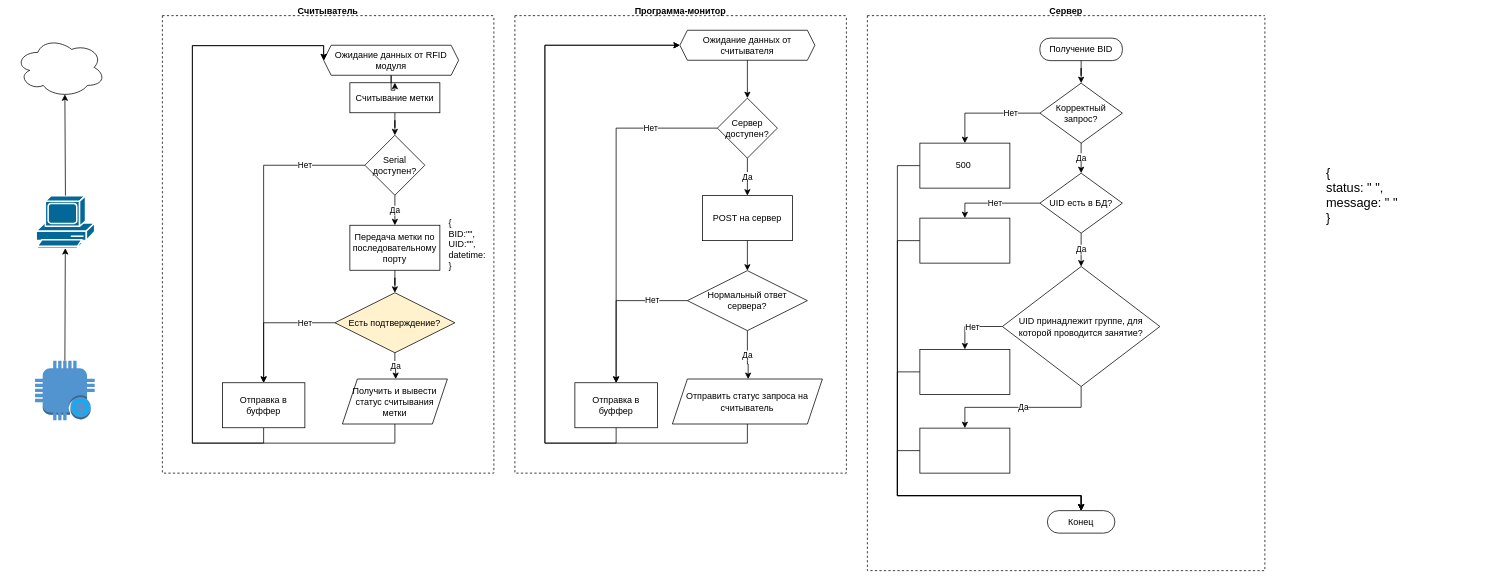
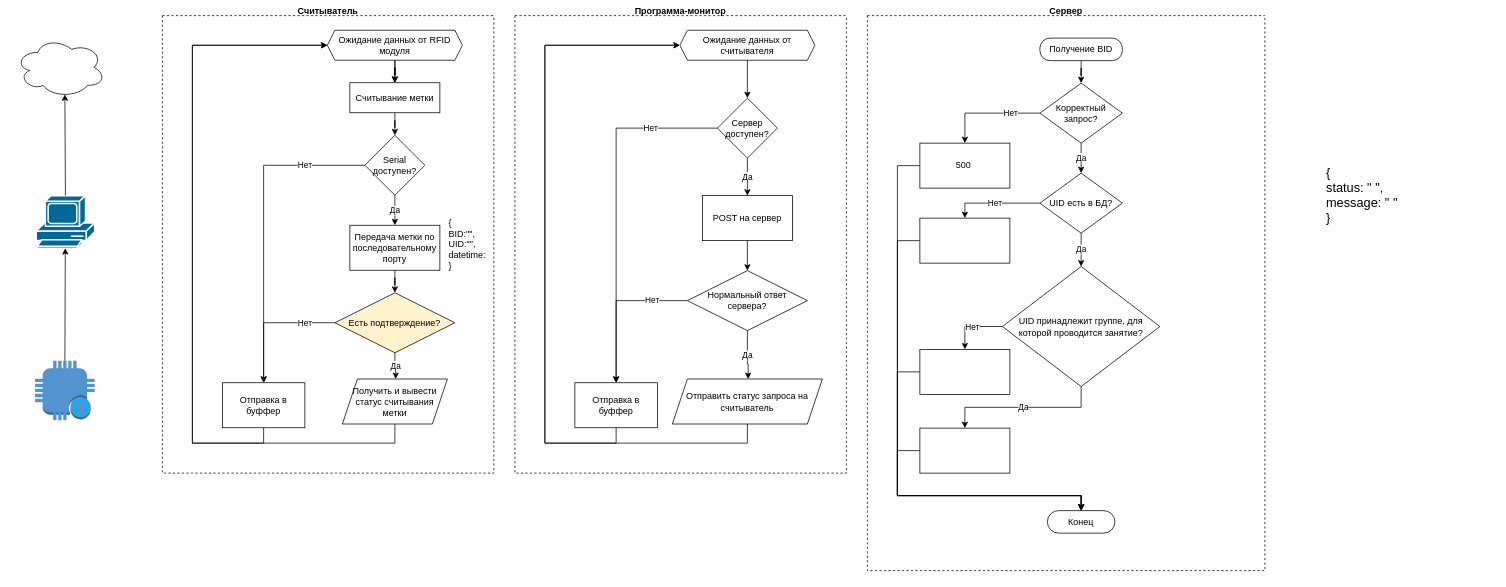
  <mxCell id="0" />
  <mxCell id="1" parent="0" />
  <mxCell id="2" value="" style="ellipse;shape=cloud;whiteSpace=wrap;html=1;" parent="1" vertex="1"><mxGeometry x="20" y="49" width="120" height="80" as="geometry" /></mxCell>
  <mxCell id="3" value="" style="shape=mxgraph.cisco.computers_and_peripherals.pc;sketch=0;html=1;pointerEvents=1;dashed=0;fillColor=#036897;strokeColor=#ffffff;strokeWidth=2;verticalLabelPosition=bottom;verticalAlign=top;align=center;outlineConnect=0;" parent="1" vertex="1"><mxGeometry x="47.75" y="260" width="78" height="70" as="geometry" /></mxCell>
  <mxCell id="4" value="" style="outlineConnect=0;dashed=0;verticalLabelPosition=bottom;verticalAlign=top;align=center;html=1;shape=mxgraph.aws3.alexa_enabled_device;fillColor=#5294CF;gradientColor=none;" parent="1" vertex="1"><mxGeometry x="46.25" y="480" width="79.5" height="79.5" as="geometry" /></mxCell>
  <mxCell id="5" value="" style="endArrow=classic;html=1;rounded=0;exitX=0.5;exitY=0;exitDx=0;exitDy=0;exitPerimeter=0;" parent="1" target="3" edge="1" source="4"><mxGeometry width="50" height="50" relative="1" as="geometry"><mxPoint x="206" y="350" as="sourcePoint" /><mxPoint x="246" y="450" as="targetPoint" /></mxGeometry></mxCell>
  <mxCell id="6" value="" style="endArrow=classic;html=1;rounded=0;entryX=0.55;entryY=0.95;entryDx=0;entryDy=0;entryPerimeter=0;exitX=0.5;exitY=0;exitDx=0;exitDy=0;exitPerimeter=0;" parent="1" source="3" target="2" edge="1"><mxGeometry width="50" height="50" relative="1" as="geometry"><mxPoint x="206" y="400" as="sourcePoint" /><mxPoint x="256" y="350" as="targetPoint" /></mxGeometry></mxCell>
  <mxCell id="7" value="Считыватель&#10;" style="swimlane;startSize=0;dashed=1;" vertex="1" parent="1"><mxGeometry x="216" y="20" width="442" height="610" as="geometry" /></mxCell>
  <mxCell id="8" style="edgeStyle=orthogonalEdgeStyle;rounded=0;orthogonalLoop=1;jettySize=auto;html=1;entryX=0.5;entryY=0;entryDx=0;entryDy=0;" edge="1" parent="7" source="9" target="12"><mxGeometry relative="1" as="geometry" /></mxCell>
- <mxCell id="9" value="Ожидание данных от RFID модуля" style="shape=hexagon;perimeter=hexagonPerimeter2;whiteSpace=wrap;html=1;fixedSize=1;size=10;" vertex="1" parent="7"><mxGeometry x="215" y="39.5" width="180" height="40" as="geometry" /></mxCell>
+ <mxCell id="9" value="Ожидание данных от RFID модуля" style="shape=hexagon;perimeter=hexagonPerimeter2;whiteSpace=wrap;html=1;fixedSize=1;size=10;" vertex="1" parent="7"><mxGeometry x="220" y="19.5" width="180" height="40" as="geometry" /></mxCell>
  <mxCell id="10" value="Serial доступен?" style="rhombus;whiteSpace=wrap;html=1;" vertex="1" parent="7"><mxGeometry x="270" y="159.5" width="80" height="80" as="geometry" /></mxCell>
  <mxCell id="11" style="edgeStyle=orthogonalEdgeStyle;rounded=0;orthogonalLoop=1;jettySize=auto;html=1;entryX=0.5;entryY=0;entryDx=0;entryDy=0;" edge="1" parent="7" source="12" target="10"><mxGeometry relative="1" as="geometry" /></mxCell>
  <mxCell id="12" value="Считывание метки" style="rounded=0;whiteSpace=wrap;html=1;" vertex="1" parent="7"><mxGeometry x="250" y="89.5" width="120" height="40" as="geometry" /></mxCell>
  <mxCell id="13" style="edgeStyle=orthogonalEdgeStyle;rounded=0;orthogonalLoop=1;jettySize=auto;html=1;entryX=0.5;entryY=0;entryDx=0;entryDy=0;" edge="1" parent="7" source="9" target="12"><mxGeometry relative="1" as="geometry" /></mxCell>
  <mxCell id="14" value="Передача метки по последовательному порту" style="rounded=0;whiteSpace=wrap;html=1;" vertex="1" parent="7"><mxGeometry x="250" y="279.5" width="120" height="60" as="geometry" /></mxCell>
  <mxCell id="15" value="Да" style="edgeStyle=orthogonalEdgeStyle;rounded=0;orthogonalLoop=1;jettySize=auto;html=1;entryX=0.5;entryY=0;entryDx=0;entryDy=0;" edge="1" parent="7" source="10" target="14"><mxGeometry relative="1" as="geometry" /></mxCell>
  <mxCell id="16" value="Есть подтверждение?" style="rhombus;whiteSpace=wrap;html=1;fillColor=#fff2cc;" vertex="1" parent="7"><mxGeometry x="230" y="369.5" width="160" height="80" as="geometry" /></mxCell>
  <mxCell id="17" style="edgeStyle=orthogonalEdgeStyle;rounded=0;orthogonalLoop=1;jettySize=auto;html=1;entryX=0.5;entryY=0;entryDx=0;entryDy=0;" edge="1" parent="7" source="14" target="16"><mxGeometry relative="1" as="geometry" /></mxCell>
  <mxCell id="18" style="edgeStyle=orthogonalEdgeStyle;rounded=0;orthogonalLoop=1;jettySize=auto;html=1;entryX=0;entryY=0.5;entryDx=0;entryDy=0;" edge="1" parent="7" source="19" target="9"><mxGeometry relative="1" as="geometry"><Array as="points"><mxPoint x="310" y="570" /><mxPoint x="40" y="570" /><mxPoint x="40" y="40" /></Array></mxGeometry></mxCell>
  <mxCell id="19" value="Получить и вывести статус считывания метки" style="shape=parallelogram;perimeter=parallelogramPerimeter;whiteSpace=wrap;html=1;fixedSize=1;" vertex="1" parent="7"><mxGeometry x="240" y="484.5" width="140" height="60" as="geometry" /></mxCell>
  <mxCell id="20" value="Да" style="edgeStyle=orthogonalEdgeStyle;rounded=0;orthogonalLoop=1;jettySize=auto;html=1;" edge="1" parent="7" source="16" target="19"><mxGeometry relative="1" as="geometry"><mxPoint x="310" y="479.5" as="targetPoint" /><Array as="points"><mxPoint x="310" y="464.5" /><mxPoint x="311" y="464.5" /></Array></mxGeometry></mxCell>
  <mxCell id="21" style="edgeStyle=orthogonalEdgeStyle;rounded=0;orthogonalLoop=1;jettySize=auto;html=1;entryX=0;entryY=0.5;entryDx=0;entryDy=0;" edge="1" parent="7" source="22" target="9"><mxGeometry relative="1" as="geometry"><Array as="points"><mxPoint x="135" y="570" /><mxPoint x="40" y="570" /><mxPoint x="40" y="40" /></Array></mxGeometry></mxCell>
  <mxCell id="22" value="Отправка в буффер" style="rounded=0;whiteSpace=wrap;html=1;" vertex="1" parent="7"><mxGeometry x="80" y="489.5" width="110" height="60" as="geometry" /></mxCell>
  <mxCell id="23" value="Нет" style="edgeStyle=orthogonalEdgeStyle;rounded=0;orthogonalLoop=1;jettySize=auto;html=1;entryX=0.5;entryY=0;entryDx=0;entryDy=0;" edge="1" parent="7" source="10" target="22"><mxGeometry x="-0.624" relative="1" as="geometry"><mxPoint as="offset" /></mxGeometry></mxCell>
  <mxCell id="24" value="Нет" style="edgeStyle=orthogonalEdgeStyle;rounded=0;orthogonalLoop=1;jettySize=auto;html=1;entryX=0.5;entryY=0;entryDx=0;entryDy=0;" edge="1" parent="7" source="16" target="22"><mxGeometry x="-0.543" relative="1" as="geometry"><mxPoint as="offset" /></mxGeometry></mxCell>
  <mxCell id="25" value="{&lt;br&gt;BID:&quot;&quot;, UID:&quot;&quot;,&lt;br&gt;datetime:&amp;nbsp;&lt;br&gt;}" style="text;html=1;align=left;verticalAlign=middle;whiteSpace=wrap;rounded=0;" vertex="1" parent="7"><mxGeometry x="380" y="290" width="60" height="30" as="geometry" /></mxCell>
  <mxCell id="26" value="Программа-монитор&#10;" style="swimlane;startSize=0;dashed=1;" vertex="1" parent="1"><mxGeometry x="686" y="20" width="442" height="610" as="geometry" /></mxCell>
  <mxCell id="27" value="Ожидание данных от считывателя" style="shape=hexagon;perimeter=hexagonPerimeter2;whiteSpace=wrap;html=1;fixedSize=1;size=10;" vertex="1" parent="26"><mxGeometry x="220" y="19.5" width="180" height="40" as="geometry" /></mxCell>
  <mxCell id="28" value="Сервер доступен?" style="rhombus;whiteSpace=wrap;html=1;" vertex="1" parent="26"><mxGeometry x="270" y="110" width="80" height="80" as="geometry" /></mxCell>
  <mxCell id="29" style="edgeStyle=orthogonalEdgeStyle;rounded=0;orthogonalLoop=1;jettySize=auto;html=1;entryX=0.5;entryY=0;entryDx=0;entryDy=0;" edge="1" parent="26" source="27" target="28"><mxGeometry relative="1" as="geometry"><mxPoint x="310" y="89.5" as="targetPoint" /></mxGeometry></mxCell>
  <mxCell id="30" value="POST на сервер" style="rounded=0;whiteSpace=wrap;html=1;" vertex="1" parent="26"><mxGeometry x="250" y="240" width="120" height="60" as="geometry" /></mxCell>
  <mxCell id="31" value="Да" style="edgeStyle=orthogonalEdgeStyle;rounded=0;orthogonalLoop=1;jettySize=auto;html=1;entryX=0.5;entryY=0;entryDx=0;entryDy=0;" edge="1" parent="26" source="28" target="30"><mxGeometry relative="1" as="geometry" /></mxCell>
  <mxCell id="32" value="Нормальный ответ сервера?" style="rhombus;whiteSpace=wrap;html=1;" vertex="1" parent="26"><mxGeometry x="230" y="340" width="160" height="80" as="geometry" /></mxCell>
  <mxCell id="33" style="edgeStyle=orthogonalEdgeStyle;rounded=0;orthogonalLoop=1;jettySize=auto;html=1;entryX=0.5;entryY=0;entryDx=0;entryDy=0;" edge="1" parent="26" source="30" target="32"><mxGeometry relative="1" as="geometry" /></mxCell>
  <mxCell id="34" style="edgeStyle=orthogonalEdgeStyle;rounded=0;orthogonalLoop=1;jettySize=auto;html=1;entryX=0;entryY=0.5;entryDx=0;entryDy=0;" edge="1" parent="26" source="35" target="27"><mxGeometry relative="1" as="geometry"><Array as="points"><mxPoint x="310" y="570" /><mxPoint x="40" y="570" /><mxPoint x="40" y="40" /></Array></mxGeometry></mxCell>
  <mxCell id="35" value="Отправить статус запроса на считыватель" style="shape=parallelogram;perimeter=parallelogramPerimeter;whiteSpace=wrap;html=1;fixedSize=1;" vertex="1" parent="26"><mxGeometry x="210" y="484.5" width="200" height="60" as="geometry" /></mxCell>
  <mxCell id="36" value="Да" style="edgeStyle=orthogonalEdgeStyle;rounded=0;orthogonalLoop=1;jettySize=auto;html=1;" edge="1" parent="26" source="32" target="35"><mxGeometry relative="1" as="geometry"><mxPoint x="310" y="479.5" as="targetPoint" /><Array as="points"><mxPoint x="310" y="464.5" /><mxPoint x="311" y="464.5" /></Array></mxGeometry></mxCell>
  <mxCell id="37" style="edgeStyle=orthogonalEdgeStyle;rounded=0;orthogonalLoop=1;jettySize=auto;html=1;entryX=0;entryY=0.5;entryDx=0;entryDy=0;" edge="1" parent="26" source="38" target="27"><mxGeometry relative="1" as="geometry"><Array as="points"><mxPoint x="135" y="570" /><mxPoint x="40" y="570" /><mxPoint x="40" y="40" /></Array></mxGeometry></mxCell>
  <mxCell id="38" value="Отправка в буффер" style="rounded=0;whiteSpace=wrap;html=1;" vertex="1" parent="26"><mxGeometry x="80" y="489.5" width="110" height="60" as="geometry" /></mxCell>
  <mxCell id="39" value="Нет" style="edgeStyle=orthogonalEdgeStyle;rounded=0;orthogonalLoop=1;jettySize=auto;html=1;entryX=0.5;entryY=0;entryDx=0;entryDy=0;" edge="1" parent="26" source="28" target="38"><mxGeometry x="-0.624" relative="1" as="geometry"><mxPoint as="offset" /></mxGeometry></mxCell>
  <mxCell id="40" value="Нет" style="edgeStyle=orthogonalEdgeStyle;rounded=0;orthogonalLoop=1;jettySize=auto;html=1;entryX=0.5;entryY=0;entryDx=0;entryDy=0;" edge="1" parent="26" source="32" target="38"><mxGeometry x="-0.543" relative="1" as="geometry"><mxPoint as="offset" /></mxGeometry></mxCell>
  <mxCell id="41" value="Сервер&#10;" style="swimlane;startSize=0;dashed=1;" vertex="1" parent="1"><mxGeometry x="1156" y="20" width="530" height="740" as="geometry" /></mxCell>
  <mxCell id="42" value="Получение BID" style="rounded=1;whiteSpace=wrap;html=1;arcSize=45;" vertex="1" parent="41"><mxGeometry x="230" y="30" width="110" height="30" as="geometry" /></mxCell>
  <mxCell id="43" value="Корректный запрос?" style="rhombus;whiteSpace=wrap;html=1;" vertex="1" parent="41"><mxGeometry x="230" y="90" width="110" height="80" as="geometry" /></mxCell>
  <mxCell id="44" style="edgeStyle=orthogonalEdgeStyle;rounded=0;orthogonalLoop=1;jettySize=auto;html=1;entryX=0.5;entryY=0;entryDx=0;entryDy=0;" edge="1" parent="41" source="42" target="43"><mxGeometry relative="1" as="geometry" /></mxCell>
  <mxCell id="45" style="edgeStyle=orthogonalEdgeStyle;rounded=0;orthogonalLoop=1;jettySize=auto;html=1;entryX=0.5;entryY=0;entryDx=0;entryDy=0;" edge="1" parent="41" source="46" target="61"><mxGeometry relative="1" as="geometry"><Array as="points"><mxPoint x="40" y="200" /><mxPoint x="40" y="640" /><mxPoint x="285" y="640" /></Array></mxGeometry></mxCell>
  <mxCell id="46" value="500&amp;nbsp;" style="rounded=0;whiteSpace=wrap;html=1;" vertex="1" parent="41"><mxGeometry x="70" y="170" width="120" height="60" as="geometry" /></mxCell>
  <mxCell id="47" value="Нет" style="edgeStyle=orthogonalEdgeStyle;rounded=0;orthogonalLoop=1;jettySize=auto;html=1;entryX=0.5;entryY=0;entryDx=0;entryDy=0;" edge="1" parent="41" source="43" target="46"><mxGeometry x="-0.444" relative="1" as="geometry"><Array as="points"><mxPoint x="130" y="130" /></Array><mxPoint as="offset" /></mxGeometry></mxCell>
  <mxCell id="48" value="Да" style="edgeStyle=orthogonalEdgeStyle;rounded=0;orthogonalLoop=1;jettySize=auto;html=1;entryX=0.5;entryY=0;entryDx=0;entryDy=0;" edge="1" parent="41" source="49" target="56"><mxGeometry relative="1" as="geometry" /></mxCell>
  <mxCell id="49" value="UID есть в БД?" style="rhombus;whiteSpace=wrap;html=1;" vertex="1" parent="41"><mxGeometry x="230" y="210" width="110" height="80" as="geometry" /></mxCell>
  <mxCell id="50" value="Да" style="edgeStyle=orthogonalEdgeStyle;rounded=0;orthogonalLoop=1;jettySize=auto;html=1;entryX=0.5;entryY=0;entryDx=0;entryDy=0;" edge="1" parent="41" source="43" target="49"><mxGeometry relative="1" as="geometry" /></mxCell>
  <mxCell id="51" style="edgeStyle=orthogonalEdgeStyle;rounded=0;orthogonalLoop=1;jettySize=auto;html=1;" edge="1" parent="41" source="52" target="61"><mxGeometry relative="1" as="geometry"><Array as="points"><mxPoint x="40" y="300" /><mxPoint x="40" y="640" /><mxPoint x="285" y="640" /></Array></mxGeometry></mxCell>
  <mxCell id="52" value="" style="rounded=0;whiteSpace=wrap;html=1;" vertex="1" parent="41"><mxGeometry x="70" y="270" width="120" height="60" as="geometry" /></mxCell>
  <mxCell id="53" value="Нет" style="edgeStyle=orthogonalEdgeStyle;rounded=0;orthogonalLoop=1;jettySize=auto;html=1;entryX=0.5;entryY=0;entryDx=0;entryDy=0;" edge="1" parent="41" source="49" target="52"><mxGeometry relative="1" as="geometry" /></mxCell>
  <mxCell id="54" value="Нет" style="edgeStyle=orthogonalEdgeStyle;rounded=0;orthogonalLoop=1;jettySize=auto;html=1;entryX=0.5;entryY=0;entryDx=0;entryDy=0;" edge="1" parent="41" source="56" target="58"><mxGeometry relative="1" as="geometry"><Array as="points"><mxPoint x="130" y="415" /></Array></mxGeometry></mxCell>
  <mxCell id="55" value="Да" style="edgeStyle=orthogonalEdgeStyle;rounded=0;orthogonalLoop=1;jettySize=auto;html=1;entryX=0.5;entryY=0;entryDx=0;entryDy=0;" edge="1" parent="41" source="56" target="60"><mxGeometry relative="1" as="geometry" /></mxCell>
  <mxCell id="56" value="UID принадлежит группе, для которой проводится занятие?" style="rhombus;whiteSpace=wrap;html=1;" vertex="1" parent="41"><mxGeometry x="180" y="334.5" width="210" height="160" as="geometry" /></mxCell>
  <mxCell id="57" style="edgeStyle=orthogonalEdgeStyle;rounded=0;orthogonalLoop=1;jettySize=auto;html=1;entryX=0.5;entryY=0;entryDx=0;entryDy=0;" edge="1" parent="41" source="58" target="61"><mxGeometry relative="1" as="geometry"><Array as="points"><mxPoint x="40" y="475" /><mxPoint x="40" y="640" /><mxPoint x="285" y="640" /></Array></mxGeometry></mxCell>
  <mxCell id="58" value="" style="rounded=0;whiteSpace=wrap;html=1;" vertex="1" parent="41"><mxGeometry x="70" y="445" width="120" height="60" as="geometry" /></mxCell>
  <mxCell id="59" style="edgeStyle=orthogonalEdgeStyle;rounded=0;orthogonalLoop=1;jettySize=auto;html=1;entryX=0.5;entryY=0;entryDx=0;entryDy=0;" edge="1" parent="41" source="60" target="61"><mxGeometry relative="1" as="geometry"><Array as="points"><mxPoint x="40" y="580" /><mxPoint x="40" y="640" /><mxPoint x="285" y="640" /></Array></mxGeometry></mxCell>
  <mxCell id="60" value="" style="rounded=0;whiteSpace=wrap;html=1;" vertex="1" parent="41"><mxGeometry x="70" y="550" width="120" height="60" as="geometry" /></mxCell>
  <mxCell id="61" value="Конец" style="rounded=1;whiteSpace=wrap;html=1;arcSize=50;" vertex="1" parent="41"><mxGeometry x="240" y="660" width="90" height="30" as="geometry" /></mxCell>
  <mxCell id="62" value="&lt;font style=&quot;font-size: 17px;&quot;&gt;{&lt;br&gt;status: &quot; &quot;,&lt;br&gt;message: &quot; &quot;&lt;br&gt;&lt;/font&gt;&lt;div style=&quot;font-size: 17px;&quot;&gt;&lt;span style=&quot;background-color: initial;&quot;&gt;&lt;font style=&quot;font-size: 17px;&quot;&gt;}&lt;/font&gt;&lt;/span&gt;&lt;/div&gt;" style="text;html=1;align=left;verticalAlign=middle;whiteSpace=wrap;rounded=0;" vertex="1" parent="1"><mxGeometry x="1766" y="180" width="220" height="160" as="geometry" /></mxCell>
